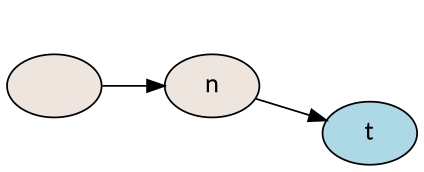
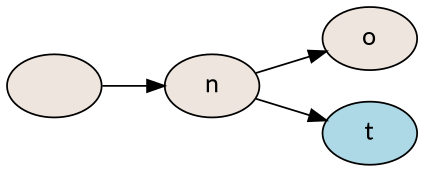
  digraph {
    fontname=Lato
    rankdir=LR
    node [fillcolor=seashell2 fontname=Lato shape=ellipse style=filled]
    edge [fontname=Lato]
    n1 [label=" "]
    n2 [label=n]
+   n3 [label=o]
    n4 [fillcolor=lightblue label=t]
    n1 -> n2
+   n2 -> n3
    n2 -> n4
  }
